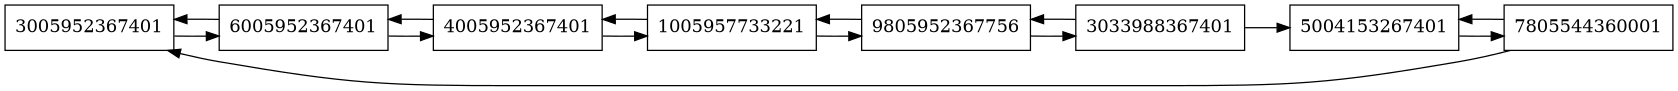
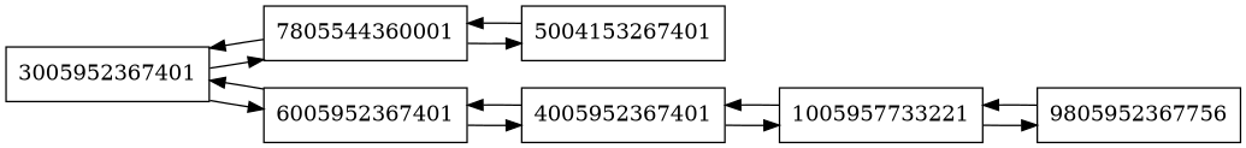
  digraph {
    rankdir=LR
    node [shape=box]
    n1 [label=3005952367401]
    n2 [label=7805544360001]
    n3 [label=6005952367401]
    n4 [label=5004153267401]
    n5 [label=4005952367401]
    n6 [label=1005957733221]
-   n7 [label=3033988367401]
    n8 [label=9805952367756]
+   n1 -> n2
    n1 -> n3
    n2 -> n1
    n2 -> n4
    n3 -> n1
    n3 -> n5
    n4 -> n2
    n5 -> n3
    n5 -> n6
    n6 -> n5
    n6 -> n8
-   n7 -> n4
-   n7 -> n8
    n8 -> n6
-   n8 -> n7
  }
